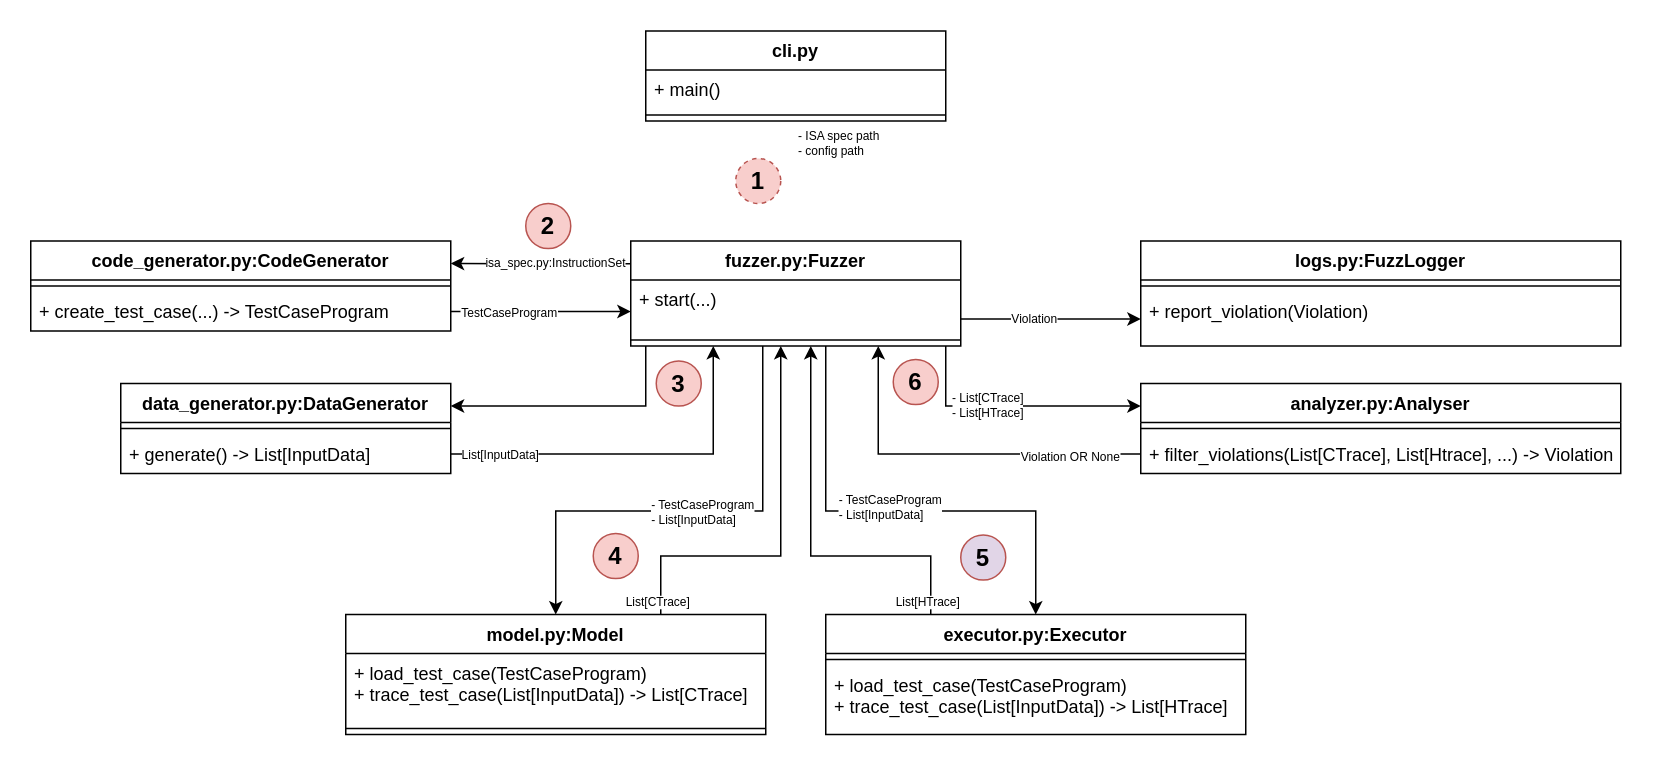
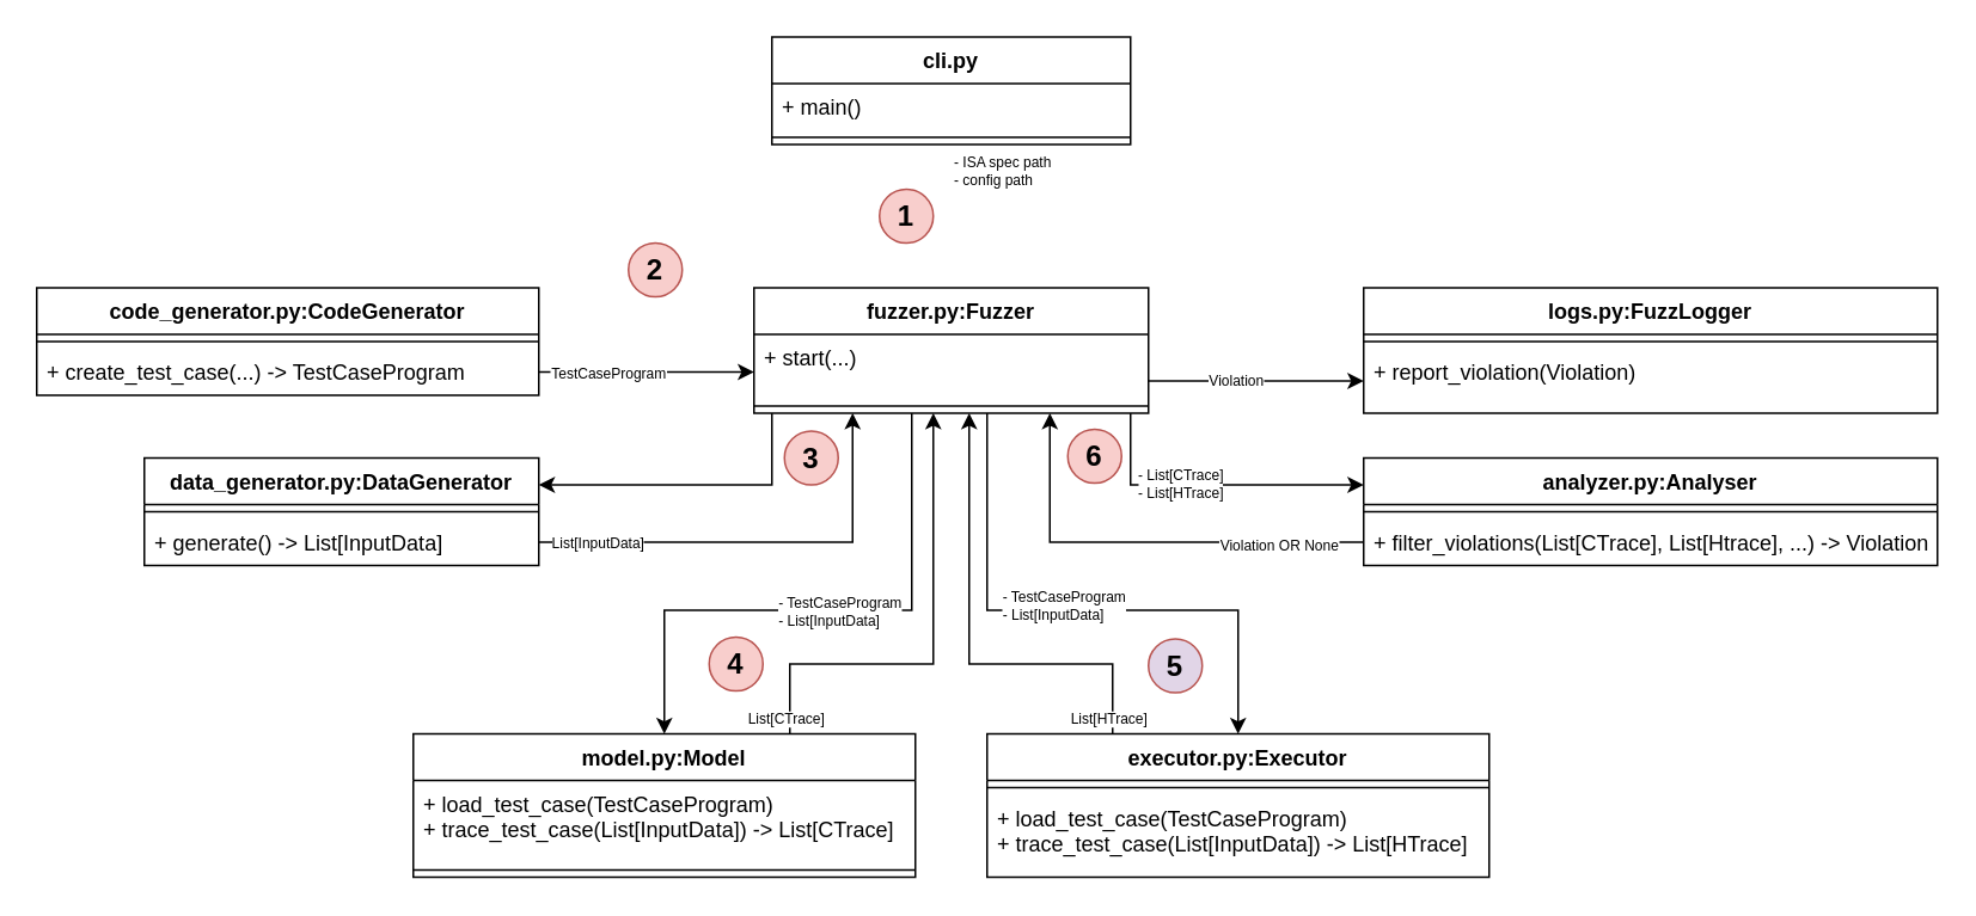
  <mxCell id="0" />
  <mxCell id="1" parent="0" />
  <mxCell id="2" value="cli.py" style="swimlane;fontStyle=1;align=center;verticalAlign=top;childLayout=stackLayout;horizontal=1;startSize=26;horizontalStack=0;resizeParent=1;resizeParentMax=0;resizeLast=0;collapsible=1;marginBottom=0;" parent="1" vertex="1"><mxGeometry x="430" y="20" width="200" height="60" as="geometry" /></mxCell>
  <mxCell id="3" value="+ main()" style="text;strokeColor=none;fillColor=none;align=left;verticalAlign=top;spacingLeft=4;spacingRight=4;overflow=hidden;rotatable=0;points=[[0,0.5],[1,0.5]];portConstraint=eastwest;" parent="2" vertex="1"><mxGeometry y="26" width="200" height="26" as="geometry" /></mxCell>
  <mxCell id="4" value="" style="line;strokeWidth=1;fillColor=none;align=left;verticalAlign=middle;spacingTop=-1;spacingLeft=3;spacingRight=3;rotatable=0;labelPosition=right;points=[];portConstraint=eastwest;" parent="2" vertex="1"><mxGeometry y="52" width="200" height="8" as="geometry" /></mxCell>
  <mxCell id="5" value="" style="edgeStyle=orthogonalEdgeStyle;rounded=0;orthogonalLoop=1;jettySize=auto;html=1;entryX=1;entryY=0.25;entryDx=0;entryDy=0;fontSize=16;" parent="1" edge="1"><mxGeometry x="-0.222" y="-10" relative="1" as="geometry"><mxPoint x="430" y="230" as="sourcePoint" /><mxPoint x="300" y="270" as="targetPoint" /><Array as="points"><mxPoint x="430" y="230" /><mxPoint x="430" y="270" /></Array><mxPoint as="offset" /></mxGeometry></mxCell>
  <mxCell id="6" style="edgeStyle=orthogonalEdgeStyle;rounded=0;orthogonalLoop=1;jettySize=auto;html=1;exitX=0.5;exitY=1;exitDx=0;exitDy=0;fontSize=8;entryX=0.5;entryY=0;entryDx=0;entryDy=0;" edge="1" parent="1" target="25"><mxGeometry relative="1" as="geometry"><mxPoint x="508" y="230" as="sourcePoint" /><mxPoint x="508" y="490" as="targetPoint" /><Array as="points"><mxPoint x="508" y="340" /><mxPoint x="370" y="340" /></Array></mxGeometry></mxCell>
  <mxCell id="7" value="- TestCaseProgram&lt;br&gt;&lt;div style=&quot;text-align: left&quot;&gt;- List[InputData]&lt;/div&gt;" style="edgeLabel;html=1;align=center;verticalAlign=middle;resizable=0;points=[];fontSize=8;" vertex="1" connectable="0" parent="6"><mxGeometry x="-0.578" y="1" relative="1" as="geometry"><mxPoint x="-42" y="43" as="offset" /></mxGeometry></mxCell>
  <mxCell id="8" style="edgeStyle=orthogonalEdgeStyle;rounded=0;orthogonalLoop=1;jettySize=auto;html=1;entryX=0;entryY=0.25;entryDx=0;entryDy=0;fontSize=8;" edge="1" parent="1" target="31"><mxGeometry relative="1" as="geometry"><mxPoint x="630" y="230" as="sourcePoint" /><Array as="points"><mxPoint x="630" y="230" /><mxPoint x="630" y="270" /></Array></mxGeometry></mxCell>
  <mxCell id="9" value="- List[CTrace]&lt;br&gt;- List[HTrace]" style="edgeLabel;html=1;align=center;verticalAlign=middle;resizable=0;points=[];fontSize=8;" vertex="1" connectable="0" parent="8"><mxGeometry x="-0.207" y="1" relative="1" as="geometry"><mxPoint as="offset" /></mxGeometry></mxCell>
  <mxCell id="10" value="fuzzer.py:Fuzzer" style="swimlane;fontStyle=1;align=center;verticalAlign=top;childLayout=stackLayout;horizontal=1;startSize=26;horizontalStack=0;resizeParent=1;resizeParentMax=0;resizeLast=0;collapsible=1;marginBottom=0;" parent="1" vertex="1"><mxGeometry x="420" y="160" width="220" height="70" as="geometry" /></mxCell>
  <mxCell id="11" value="+ start(...)" style="text;strokeColor=none;fillColor=none;align=left;verticalAlign=top;spacingLeft=4;spacingRight=4;overflow=hidden;rotatable=0;points=[[0,0.5],[1,0.5]];portConstraint=eastwest;" parent="10" vertex="1"><mxGeometry y="26" width="220" height="36" as="geometry" /></mxCell>
  <mxCell id="12" value="" style="line;strokeWidth=1;fillColor=none;align=left;verticalAlign=middle;spacingTop=-1;spacingLeft=3;spacingRight=3;rotatable=0;labelPosition=right;points=[];portConstraint=eastwest;" parent="10" vertex="1"><mxGeometry y="62" width="220" height="8" as="geometry" /></mxCell>
  <mxCell id="13" style="edgeStyle=orthogonalEdgeStyle;rounded=0;orthogonalLoop=1;jettySize=auto;html=1;exitX=1;exitY=0.5;exitDx=0;exitDy=0;fontSize=16;" parent="1" source="17" edge="1"><mxGeometry relative="1" as="geometry"><mxPoint x="283.83" y="280" as="sourcePoint" /><mxPoint x="420" y="207" as="targetPoint" /><Array as="points"><mxPoint x="420" y="207" /></Array></mxGeometry></mxCell>
  <mxCell id="14" value="TestCaseProgram" style="edgeLabel;html=1;align=center;verticalAlign=middle;resizable=0;points=[];fontSize=8;" vertex="1" connectable="0" parent="13"><mxGeometry x="-0.22" relative="1" as="geometry"><mxPoint x="-9" as="offset" /></mxGeometry></mxCell>
  <mxCell id="15" value="code_generator.py:CodeGenerator" style="swimlane;fontStyle=1;align=center;verticalAlign=top;childLayout=stackLayout;horizontal=1;startSize=26;horizontalStack=0;resizeParent=1;resizeParentMax=0;resizeLast=0;collapsible=1;marginBottom=0;" parent="1" vertex="1"><mxGeometry x="20" y="160" width="280" height="60" as="geometry" /></mxCell>
  <mxCell id="16" value="" style="line;strokeWidth=1;fillColor=none;align=left;verticalAlign=middle;spacingTop=-1;spacingLeft=3;spacingRight=3;rotatable=0;labelPosition=right;points=[];portConstraint=eastwest;" parent="15" vertex="1"><mxGeometry y="26" width="280" height="8" as="geometry" /></mxCell>
  <mxCell id="17" value="+ create_test_case(...) -&gt; TestCaseProgram" style="text;strokeColor=none;fillColor=none;align=left;verticalAlign=top;spacingLeft=4;spacingRight=4;overflow=hidden;rotatable=0;points=[[0,0.5],[1,0.5]];portConstraint=eastwest;" parent="15" vertex="1"><mxGeometry y="34" width="280" height="26" as="geometry" /></mxCell>
  <mxCell id="18" style="edgeStyle=orthogonalEdgeStyle;rounded=0;orthogonalLoop=1;jettySize=auto;html=1;exitX=1;exitY=0.5;exitDx=0;exitDy=0;entryX=0.25;entryY=1;entryDx=0;entryDy=0;" edge="1" parent="1" source="22" target="10"><mxGeometry relative="1" as="geometry"><mxPoint x="500" y="230" as="targetPoint" /><Array as="points"><mxPoint x="475" y="302" /></Array></mxGeometry></mxCell>
  <mxCell id="19" value="&lt;font style=&quot;font-size: 8px&quot;&gt;List[InputData]&lt;/font&gt;" style="edgeLabel;html=1;align=center;verticalAlign=middle;resizable=0;points=[];" vertex="1" connectable="0" parent="18"><mxGeometry x="-0.742" relative="1" as="geometry"><mxPoint y="-1" as="offset" /></mxGeometry></mxCell>
  <mxCell id="20" value="data_generator.py:DataGenerator" style="swimlane;fontStyle=1;align=center;verticalAlign=top;childLayout=stackLayout;horizontal=1;startSize=26;horizontalStack=0;resizeParent=1;resizeParentMax=0;resizeLast=0;collapsible=1;marginBottom=0;" parent="1" vertex="1"><mxGeometry x="80" y="255" width="220" height="60" as="geometry"><mxRectangle x="-50" y="420" width="220" height="26" as="alternateBounds" /></mxGeometry></mxCell>
  <mxCell id="21" value="" style="line;strokeWidth=1;fillColor=none;align=left;verticalAlign=middle;spacingTop=-1;spacingLeft=3;spacingRight=3;rotatable=0;labelPosition=right;points=[];portConstraint=eastwest;" parent="20" vertex="1"><mxGeometry y="26" width="220" height="8" as="geometry" /></mxCell>
  <mxCell id="22" value="+ generate() -&gt; List[InputData]" style="text;strokeColor=none;fillColor=none;align=left;verticalAlign=top;spacingLeft=4;spacingRight=4;overflow=hidden;rotatable=0;points=[[0,0.5],[1,0.5]];portConstraint=eastwest;" parent="20" vertex="1"><mxGeometry y="34" width="220" height="26" as="geometry" /></mxCell>
  <mxCell id="23" style="edgeStyle=orthogonalEdgeStyle;rounded=0;orthogonalLoop=1;jettySize=auto;html=1;exitX=0.75;exitY=0;exitDx=0;exitDy=0;entryX=0.5;entryY=1;entryDx=0;entryDy=0;fontSize=8;" edge="1" parent="1" source="25"><mxGeometry relative="1" as="geometry"><mxPoint x="520" y="490" as="sourcePoint" /><mxPoint x="520" y="230" as="targetPoint" /><Array as="points"><mxPoint x="440" y="370" /><mxPoint x="520" y="370" /></Array></mxGeometry></mxCell>
  <mxCell id="24" value="List[CTrace]" style="edgeLabel;html=1;align=center;verticalAlign=middle;resizable=0;points=[];fontSize=8;" vertex="1" connectable="0" parent="23"><mxGeometry x="-0.829" y="1" relative="1" as="geometry"><mxPoint x="-2" y="13" as="offset" /></mxGeometry></mxCell>
  <mxCell id="25" value="model.py:Model" style="swimlane;fontStyle=1;align=center;verticalAlign=top;childLayout=stackLayout;horizontal=1;startSize=26;horizontalStack=0;resizeParent=1;resizeParentMax=0;resizeLast=0;collapsible=1;marginBottom=0;" parent="1" vertex="1"><mxGeometry x="230" y="409" width="280" height="80" as="geometry" /></mxCell>
  <mxCell id="26" value="+ load_test_case(TestCaseProgram)&#10;+ trace_test_case(List[InputData]) -&gt; List[CTrace]" style="text;strokeColor=none;fillColor=none;align=left;verticalAlign=top;spacingLeft=4;spacingRight=4;overflow=hidden;rotatable=0;points=[[0,0.5],[1,0.5]];portConstraint=eastwest;" parent="25" vertex="1"><mxGeometry y="26" width="280" height="46" as="geometry" /></mxCell>
  <mxCell id="27" value="" style="line;strokeWidth=1;fillColor=none;align=left;verticalAlign=middle;spacingTop=-1;spacingLeft=3;spacingRight=3;rotatable=0;labelPosition=right;points=[];portConstraint=eastwest;" parent="25" vertex="1"><mxGeometry y="72" width="280" height="8" as="geometry" /></mxCell>
  <mxCell id="28" value="executor.py:Executor" style="swimlane;fontStyle=1;align=center;verticalAlign=top;childLayout=stackLayout;horizontal=1;startSize=26;horizontalStack=0;resizeParent=1;resizeParentMax=0;resizeLast=0;collapsible=1;marginBottom=0;" parent="1" vertex="1"><mxGeometry x="550" y="409" width="280" height="80" as="geometry" /></mxCell>
  <mxCell id="29" value="" style="line;strokeWidth=1;fillColor=none;align=left;verticalAlign=middle;spacingTop=-1;spacingLeft=3;spacingRight=3;rotatable=0;labelPosition=right;points=[];portConstraint=eastwest;" parent="28" vertex="1"><mxGeometry y="26" width="280" height="8" as="geometry" /></mxCell>
  <mxCell id="30" value="+ load_test_case(TestCaseProgram)&#10;+ trace_test_case(List[InputData]) -&gt; List[HTrace]" style="text;strokeColor=none;fillColor=none;align=left;verticalAlign=top;spacingLeft=4;spacingRight=4;overflow=hidden;rotatable=0;points=[[0,0.5],[1,0.5]];portConstraint=eastwest;" parent="28" vertex="1"><mxGeometry y="34" width="280" height="46" as="geometry" /></mxCell>
  <mxCell id="31" value="analyzer.py:Analyser" style="swimlane;fontStyle=1;align=center;verticalAlign=top;childLayout=stackLayout;horizontal=1;startSize=26;horizontalStack=0;resizeParent=1;resizeParentMax=0;resizeLast=0;collapsible=1;marginBottom=0;" parent="1" vertex="1"><mxGeometry x="760" y="255" width="320" height="60" as="geometry" /></mxCell>
  <mxCell id="32" value="" style="line;strokeWidth=1;fillColor=none;align=left;verticalAlign=middle;spacingTop=-1;spacingLeft=3;spacingRight=3;rotatable=0;labelPosition=right;points=[];portConstraint=eastwest;" parent="31" vertex="1"><mxGeometry y="26" width="320" height="8" as="geometry" /></mxCell>
  <mxCell id="33" value="+ filter_violations(List[CTrace], List[Htrace], ...) -&gt; Violation" style="text;strokeColor=none;fillColor=none;align=left;verticalAlign=top;spacingLeft=4;spacingRight=4;overflow=hidden;rotatable=0;points=[[0,0.5],[1,0.5]];portConstraint=eastwest;" parent="31" vertex="1"><mxGeometry y="34" width="320" height="26" as="geometry" /></mxCell>
  <mxCell id="34" value="logs.py:FuzzLogger" style="swimlane;fontStyle=1;align=center;verticalAlign=top;childLayout=stackLayout;horizontal=1;startSize=26;horizontalStack=0;resizeParent=1;resizeParentMax=0;resizeLast=0;collapsible=1;marginBottom=0;" parent="1" vertex="1"><mxGeometry x="760" y="160" width="320" height="70" as="geometry" /></mxCell>
  <mxCell id="35" value="" style="line;strokeWidth=1;fillColor=none;align=left;verticalAlign=middle;spacingTop=-1;spacingLeft=3;spacingRight=3;rotatable=0;labelPosition=right;points=[];portConstraint=eastwest;" parent="34" vertex="1"><mxGeometry y="26" width="320" height="8" as="geometry" /></mxCell>
  <mxCell id="36" value="+ report_violation(Violation)" style="text;strokeColor=none;fillColor=none;align=left;verticalAlign=top;spacingLeft=4;spacingRight=4;overflow=hidden;rotatable=0;points=[[0,0.5],[1,0.5]];portConstraint=eastwest;" parent="34" vertex="1"><mxGeometry y="34" width="320" height="36" as="geometry" /></mxCell>
  <mxCell id="37" value="- ISA spec path&lt;br style=&quot;font-size: 8px&quot;&gt;- config path" style="text;html=1;strokeColor=none;fillColor=none;align=left;verticalAlign=middle;whiteSpace=wrap;rounded=0;fontSize=8;" parent="1" vertex="1"><mxGeometry x="530" y="80" width="80" height="30" as="geometry" /></mxCell>
- <mxCell id="38" style="edgeStyle=orthogonalEdgeStyle;rounded=0;orthogonalLoop=1;jettySize=auto;html=1;exitX=-0.002;exitY=0.217;exitDx=0;exitDy=0;fontSize=8;entryX=1;entryY=0.25;entryDx=0;entryDy=0;exitPerimeter=0;" parent="1" source="10" target="15" edge="1"><mxGeometry relative="1" as="geometry"><mxPoint x="300" y="175" as="targetPoint" /></mxGeometry></mxCell>
- <mxCell id="39" value="&lt;div&gt;isa_spec.py:InstructionSet&lt;/div&gt;" style="edgeLabel;html=1;align=right;verticalAlign=middle;resizable=0;points=[];fontSize=8;" parent="38" vertex="1" connectable="0"><mxGeometry x="-0.22" y="-1" relative="1" as="geometry"><mxPoint x="44" as="offset" /></mxGeometry></mxCell>
- <mxCell id="40" value="1" style="ellipse;whiteSpace=wrap;html=1;fontSize=16;fontStyle=1;fillColor=#f8cecc;strokeColor=#b85450;dashed=1;" parent="1" vertex="1"><mxGeometry x="490" y="105" width="30" height="30" as="geometry" /></mxCell>
+ <mxCell id="40" value="1" style="ellipse;whiteSpace=wrap;html=1;fontSize=16;fontStyle=1;fillColor=#f8cecc;strokeColor=#b85450;" parent="1" vertex="1"><mxGeometry x="490" y="105" width="30" height="30" as="geometry" /></mxCell>
  <mxCell id="41" value="2" style="ellipse;whiteSpace=wrap;html=1;fontSize=16;fontStyle=1;fillColor=#f8cecc;strokeColor=#b85450;" parent="1" vertex="1"><mxGeometry x="350" y="135" width="30" height="30" as="geometry" /></mxCell>
  <mxCell id="42" value="3" style="ellipse;whiteSpace=wrap;html=1;fontSize=16;fontStyle=1;fillColor=#f8cecc;strokeColor=#b85450;" vertex="1" parent="1"><mxGeometry x="437" y="240" width="30" height="30" as="geometry" /></mxCell>
  <mxCell id="43" value="4" style="ellipse;whiteSpace=wrap;html=1;fontSize=16;fontStyle=1;fillColor=#f8cecc;strokeColor=#b85450;" vertex="1" parent="1"><mxGeometry x="395" y="355" width="30" height="30" as="geometry" /></mxCell>
  <mxCell id="44" style="edgeStyle=orthogonalEdgeStyle;rounded=0;orthogonalLoop=1;jettySize=auto;html=1;fontSize=8;entryX=0.5;entryY=0;entryDx=0;entryDy=0;" edge="1" parent="1" target="28"><mxGeometry relative="1" as="geometry"><mxPoint x="550" y="230" as="sourcePoint" /><mxPoint x="400" y="409" as="targetPoint" /><Array as="points"><mxPoint x="550" y="230" /><mxPoint x="550" y="340" /><mxPoint x="690" y="340" /></Array></mxGeometry></mxCell>
  <mxCell id="45" value="- TestCaseProgram&lt;br&gt;&lt;div style=&quot;text-align: left&quot;&gt;- List[InputData]&lt;/div&gt;" style="edgeLabel;html=1;align=center;verticalAlign=middle;resizable=0;points=[];fontSize=8;" vertex="1" connectable="0" parent="44"><mxGeometry x="-0.578" y="1" relative="1" as="geometry"><mxPoint x="41" y="40" as="offset" /></mxGeometry></mxCell>
  <mxCell id="46" style="edgeStyle=orthogonalEdgeStyle;rounded=0;orthogonalLoop=1;jettySize=auto;html=1;exitX=0.25;exitY=0;exitDx=0;exitDy=0;fontSize=8;" edge="1" parent="1" source="28"><mxGeometry relative="1" as="geometry"><mxPoint x="450" y="419" as="sourcePoint" /><mxPoint x="540" y="230" as="targetPoint" /><Array as="points"><mxPoint x="620" y="370" /><mxPoint x="540" y="370" /><mxPoint x="540" y="230" /></Array></mxGeometry></mxCell>
  <mxCell id="47" value="List[HTrace]" style="edgeLabel;html=1;align=center;verticalAlign=middle;resizable=0;points=[];fontSize=8;" vertex="1" connectable="0" parent="46"><mxGeometry x="-0.829" y="1" relative="1" as="geometry"><mxPoint x="-2" y="13" as="offset" /></mxGeometry></mxCell>
  <mxCell id="48" value="5" style="ellipse;whiteSpace=wrap;html=1;fontSize=16;fontStyle=1;fillColor=#e1d5e7;strokeColor=#b85450;" vertex="1" parent="1"><mxGeometry x="640" y="356" width="30" height="30" as="geometry" /></mxCell>
  <mxCell id="49" style="edgeStyle=orthogonalEdgeStyle;rounded=0;orthogonalLoop=1;jettySize=auto;html=1;exitX=0;exitY=0.5;exitDx=0;exitDy=0;entryX=0.75;entryY=1;entryDx=0;entryDy=0;fontSize=8;" edge="1" parent="1" source="33" target="10"><mxGeometry relative="1" as="geometry" /></mxCell>
  <mxCell id="50" value="Violation OR None" style="edgeLabel;html=1;align=center;verticalAlign=middle;resizable=0;points=[];fontSize=8;" vertex="1" connectable="0" parent="49"><mxGeometry x="-0.609" y="1" relative="1" as="geometry"><mxPoint as="offset" /></mxGeometry></mxCell>
  <mxCell id="51" value="6" style="ellipse;whiteSpace=wrap;html=1;fontSize=16;fontStyle=1;fillColor=#f8cecc;strokeColor=#b85450;" vertex="1" parent="1"><mxGeometry x="595" y="239" width="30" height="30" as="geometry" /></mxCell>
  <mxCell id="52" style="edgeStyle=orthogonalEdgeStyle;rounded=0;orthogonalLoop=1;jettySize=auto;html=1;entryX=0;entryY=0.5;entryDx=0;entryDy=0;fontSize=8;" edge="1" parent="1" target="36"><mxGeometry relative="1" as="geometry"><mxPoint x="640" y="212" as="sourcePoint" /><mxPoint x="770" y="280" as="targetPoint" /><Array as="points"><mxPoint x="640" y="212" /></Array></mxGeometry></mxCell>
  <mxCell id="53" value="Violation" style="edgeLabel;html=1;align=center;verticalAlign=middle;resizable=0;points=[];fontSize=8;" vertex="1" connectable="0" parent="52"><mxGeometry x="-0.207" y="1" relative="1" as="geometry"><mxPoint as="offset" /></mxGeometry></mxCell>
